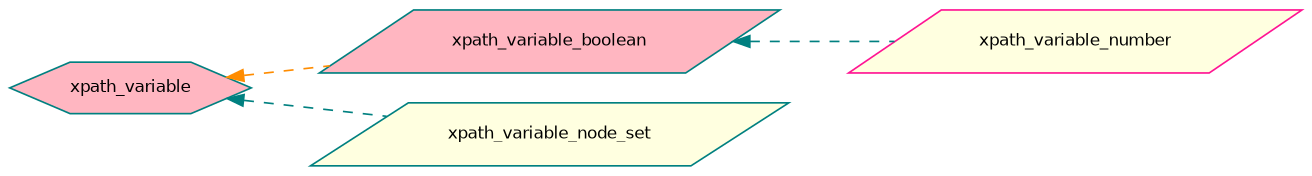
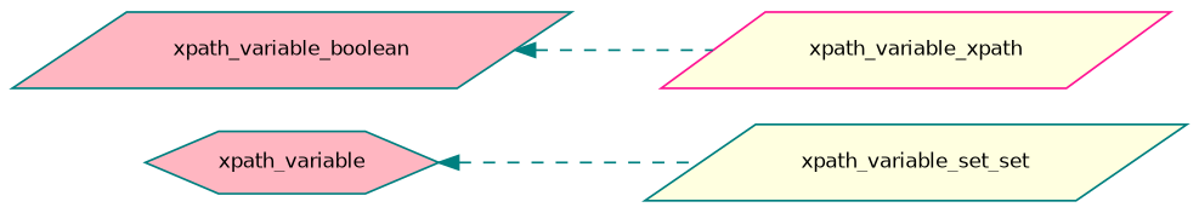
  digraph {
    rankdir=LR
    node [color=teal fillcolor=lightpink fontname=Helvetica fontsize=10 shape=parallelogram style=filled]
    edge [color=teal dir=back fontname=Helvetica fontsize=10 labelfontname=Helvetica labelfontsize=10 style=dashed]
    n1 [fontcolor=black height=0.2 label=xpath_variable shape=hexagon width=0.4]
    n2 [height=0.2 label=xpath_variable_boolean width=0.4]
-   n3 [fillcolor=lightyellow height=0.2 label=xpath_variable_node_set width=0.4]
-   n4 [color=deeppink fillcolor=lightyellow height=0.2 label=xpath_variable_number width=0.4]
-   n1 -> n2 [color=darkorange]
+   n3 [fillcolor=lightyellow height=0.2 label=xpath_variable_set_set width=0.4]
+   n4 [color=deeppink fillcolor=lightyellow height=0.2 label=xpath_variable_xpath width=0.4]
    n1 -> n3
    n2 -> n4
  }
